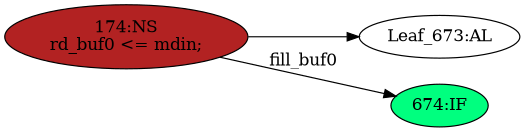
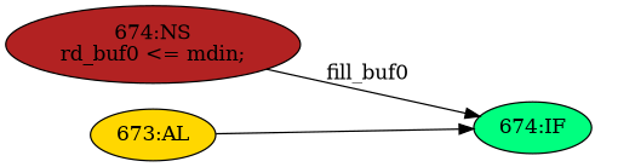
  strict digraph {
    rankdir=LR
    node [statements="[]" style=filled]
    edge [cond="[]" lineno=None]
    n1 [ast="<pyverilog.vparser.ast.IfStatement object at 0x7fa020e2f690>" fillcolor=springgreen label="674:IF" typ=IfStatement]
-   n2 [ast="<pyverilog.vparser.ast.NonblockingSubstitution object at 0x7fa020e2f750>" fillcolor=firebrick label="174:NS\nrd_buf0 <= mdin;" statements="[<pyverilog.vparser.ast.NonblockingSubstitution object at 0x7fa020e2f750>]" typ=NonblockingSubstitution]
-   n3 [def_var="['rd_buf0']" label="Leaf_673:AL" statements="" style=""]
+   n2 [ast="<pyverilog.vparser.ast.NonblockingSubstitution object at 0x7fa020e2f750>" fillcolor=firebrick label="674:NS\nrd_buf0 <= mdin;" statements="[<pyverilog.vparser.ast.NonblockingSubstitution object at 0x7fa020e2f750>]" typ=NonblockingSubstitution]
+   n4 [ast="<pyverilog.vparser.ast.Always object at 0x7fa020e2f8d0>" clk_sens=True fillcolor=gold label="673:AL" sens="['clk']" typ=Always use_var="['fill_buf0', 'mdin']"]
    n2 -> n1 [cond="['fill_buf0']" label=fill_buf0 lineno=674]
-   n2 -> n3
+   n4 -> n1
  }
